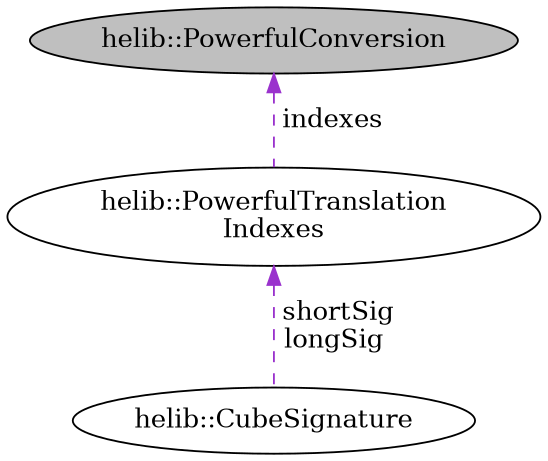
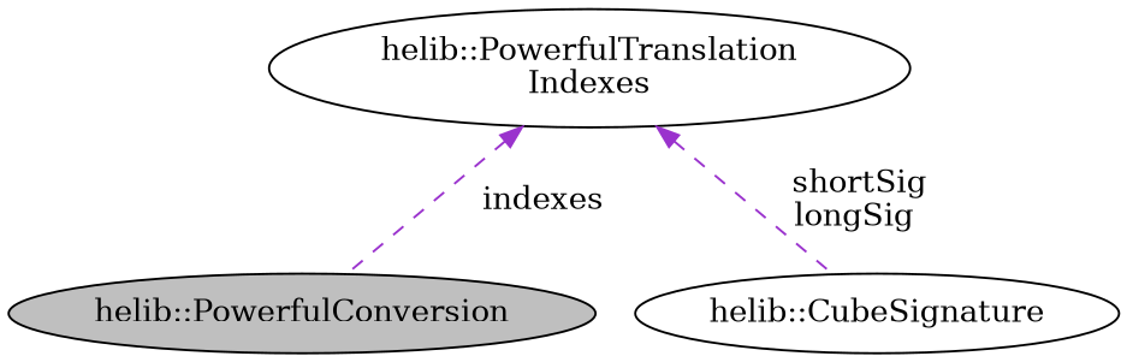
  digraph {
    node [color=black fillcolor=white style=filled]
    edge [color=darkorchid3 dir=back style=dashed]
    n1 [fillcolor=grey75 fontcolor=black label="helib::PowerfulConversion"]
    n2 [label="helib::PowerfulTranslation\lIndexes"]
    n3 [label="helib::CubeSignature"]
-   n1 -> n2 [label=" indexes"]
+   n2 -> n1 [label=" indexes"]
    n2 -> n3 [label=" shortSig\nlongSig"]
  }
